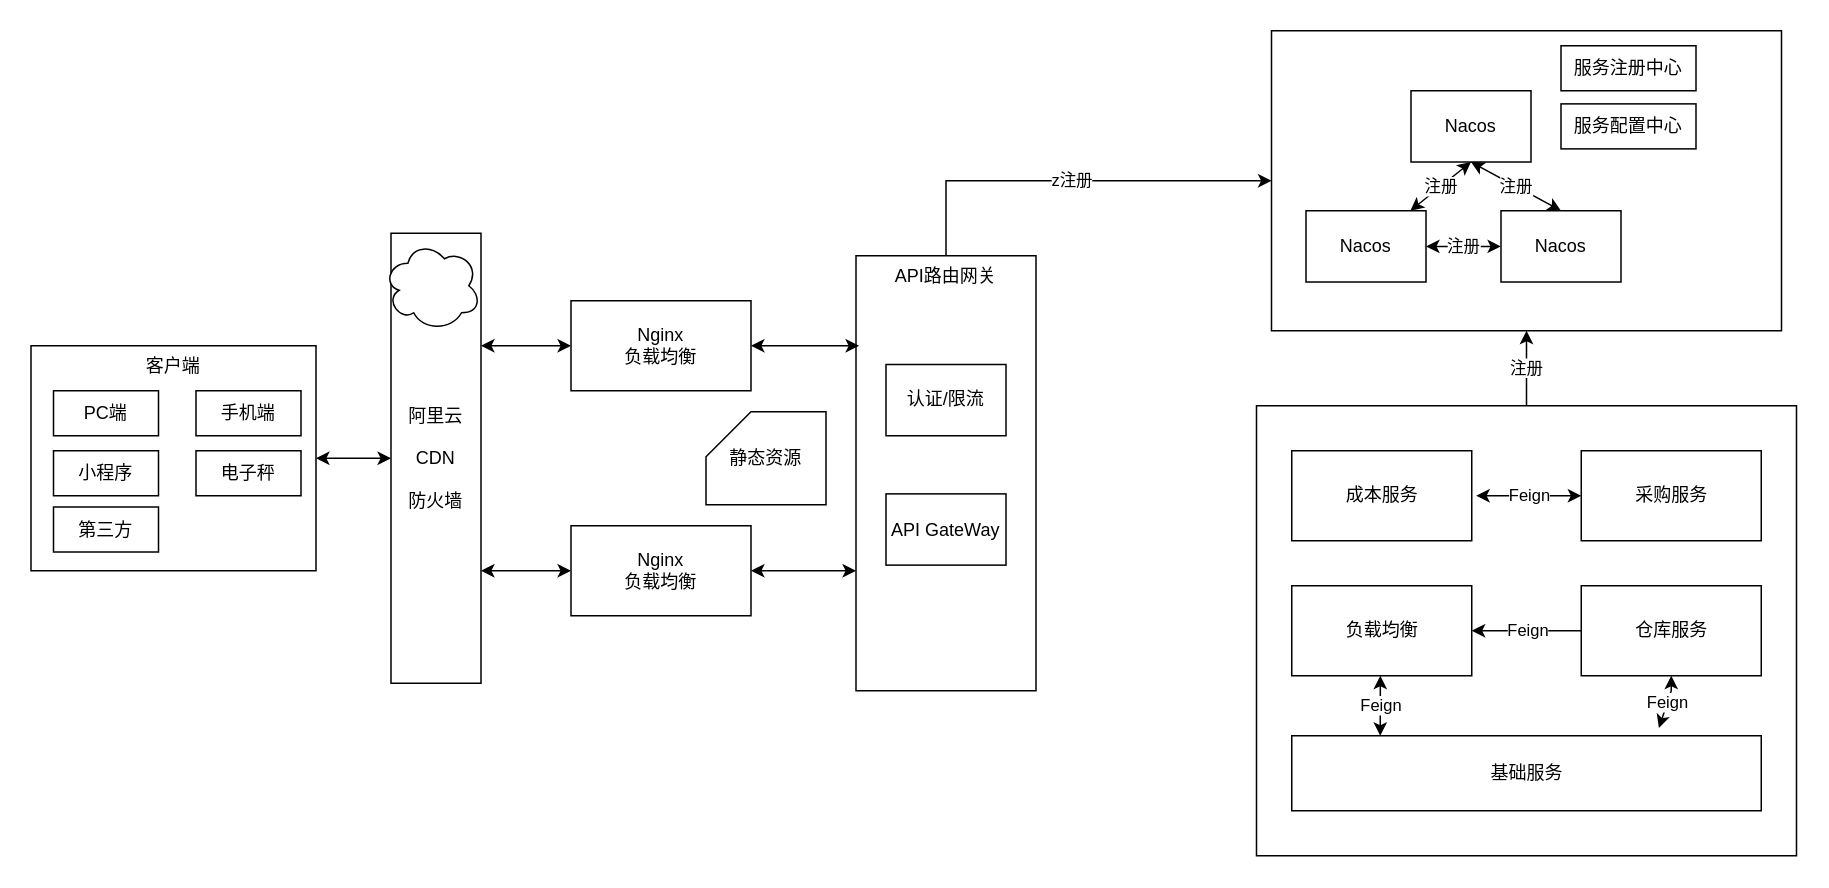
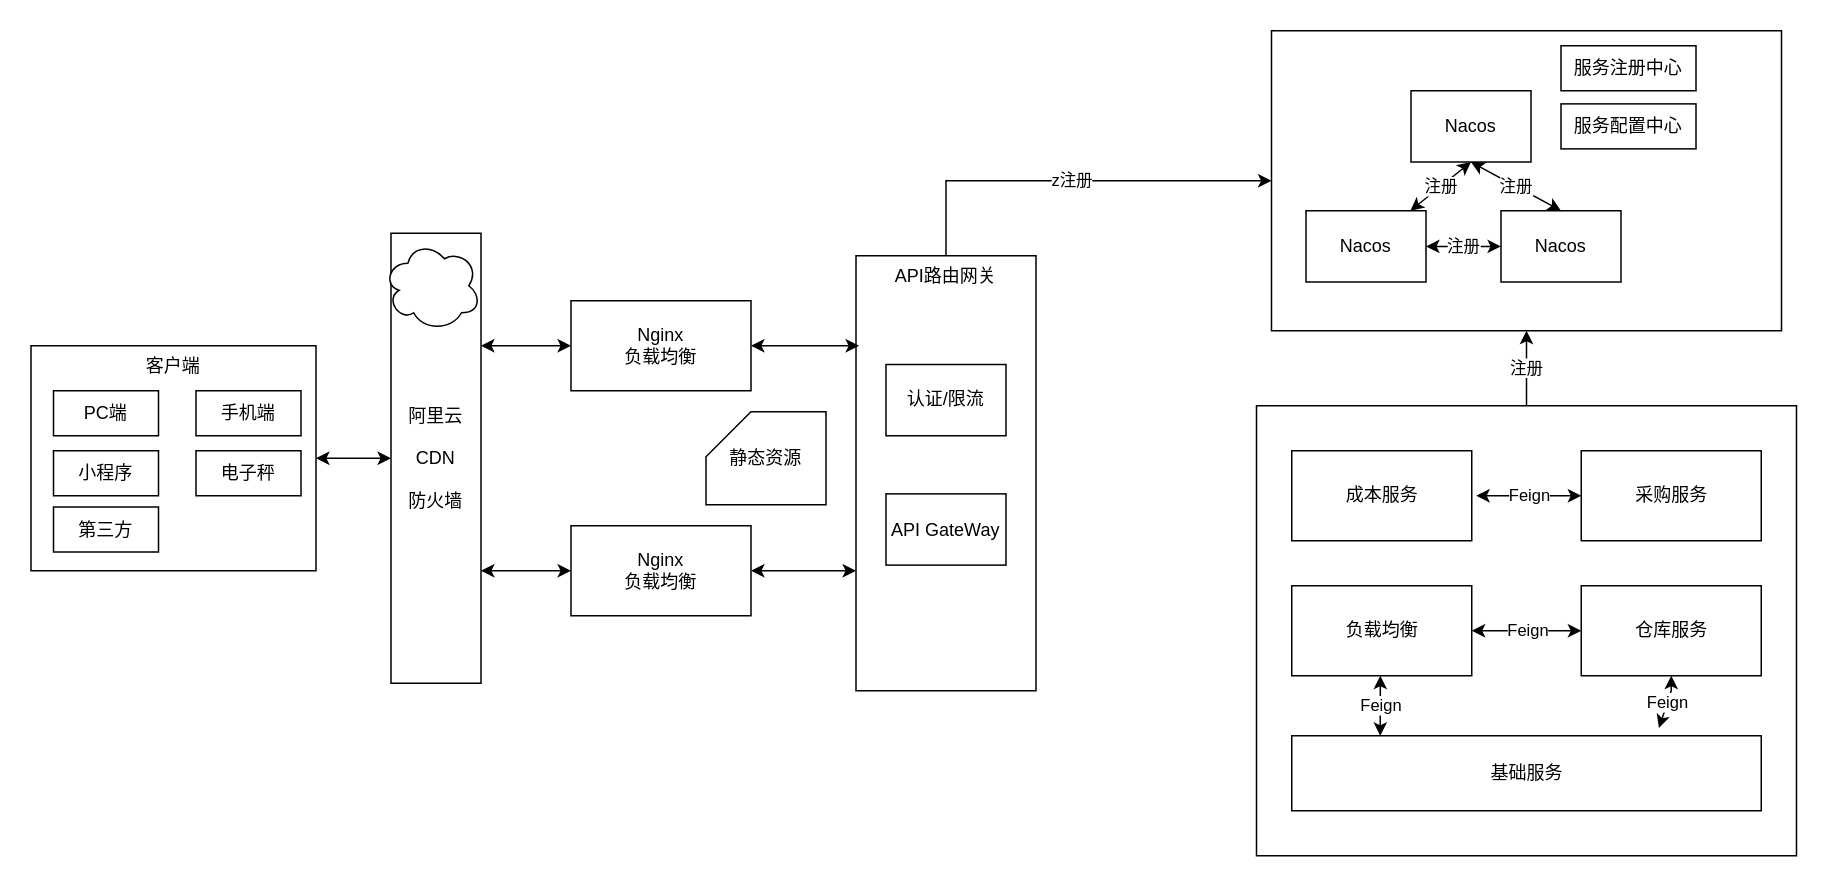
  <mxCell id="0" />
  <mxCell id="1" parent="0" />
  <mxCell id="2" value="" style="rounded=0;whiteSpace=wrap;html=1;" vertex="1" parent="1"><mxGeometry x="837" y="270" width="360" height="300" as="geometry" /></mxCell>
  <mxCell id="3" value="" style="rounded=0;whiteSpace=wrap;html=1;" vertex="1" parent="1"><mxGeometry x="847" y="20" width="340" height="200" as="geometry" /></mxCell>
  <mxCell id="4" value="z注册" style="edgeStyle=orthogonalEdgeStyle;rounded=0;orthogonalLoop=1;jettySize=auto;html=1;entryX=0;entryY=0.5;entryDx=0;entryDy=0;" edge="1" parent="1" source="5" target="3"><mxGeometry relative="1" as="geometry"><Array as="points"><mxPoint x="630" y="120" /></Array></mxGeometry></mxCell>
  <mxCell id="5" value="API路由网关" style="rounded=0;whiteSpace=wrap;html=1;verticalAlign=top;" vertex="1" parent="1"><mxGeometry x="570" y="170" width="120" height="290" as="geometry" /></mxCell>
  <mxCell id="6" value="客户端" style="rounded=0;whiteSpace=wrap;html=1;verticalAlign=top;" parent="1" vertex="1"><mxGeometry x="20" y="230" width="190" height="150" as="geometry" /></mxCell>
  <mxCell id="7" value="手机端" style="rounded=0;whiteSpace=wrap;html=1;" parent="1" vertex="1"><mxGeometry x="130" y="260" width="70" height="30" as="geometry" /></mxCell>
  <mxCell id="8" value="PC端" style="rounded=0;whiteSpace=wrap;html=1;" parent="1" vertex="1"><mxGeometry x="35" y="260" width="70" height="30" as="geometry" /></mxCell>
  <mxCell id="9" value="电子秤" style="rounded=0;whiteSpace=wrap;html=1;" parent="1" vertex="1"><mxGeometry x="130" y="300" width="70" height="30" as="geometry" /></mxCell>
  <mxCell id="10" value="第三方" style="rounded=0;whiteSpace=wrap;html=1;" parent="1" vertex="1"><mxGeometry x="35" y="337.5" width="70" height="30" as="geometry" /></mxCell>
  <mxCell id="11" value="API GateWay" style="rounded=0;whiteSpace=wrap;html=1;" vertex="1" parent="1"><mxGeometry x="590" y="328.75" width="80" height="47.5" as="geometry" /></mxCell>
  <mxCell id="12" value="小程序" style="rounded=0;whiteSpace=wrap;html=1;" vertex="1" parent="1"><mxGeometry x="35" y="300" width="70" height="30" as="geometry" /></mxCell>
  <mxCell id="13" value="阿里云&lt;br&gt;&lt;br&gt;CDN&lt;br&gt;&lt;br&gt;防火墙" style="rounded=0;whiteSpace=wrap;html=1;" vertex="1" parent="1"><mxGeometry x="260" y="155" width="60" height="300" as="geometry" /></mxCell>
  <mxCell id="14" value="Nginx&lt;br&gt;负载均衡" style="rounded=0;whiteSpace=wrap;html=1;" vertex="1" parent="1"><mxGeometry x="380" y="200" width="120" height="60" as="geometry" /></mxCell>
  <mxCell id="15" value="Nginx&lt;br&gt;负载均衡" style="rounded=0;whiteSpace=wrap;html=1;" vertex="1" parent="1"><mxGeometry x="380" y="350" width="120" height="60" as="geometry" /></mxCell>
  <mxCell id="16" value="" style="endArrow=classic;startArrow=classic;html=1;rounded=0;entryX=0;entryY=0.5;entryDx=0;entryDy=0;exitX=1;exitY=0.25;exitDx=0;exitDy=0;" edge="1" parent="1" source="13" target="14"><mxGeometry width="50" height="50" relative="1" as="geometry"><mxPoint x="320" y="270" as="sourcePoint" /><mxPoint x="370" y="220" as="targetPoint" /></mxGeometry></mxCell>
  <mxCell id="17" value="" style="endArrow=classic;startArrow=classic;html=1;rounded=0;exitX=1;exitY=0.5;exitDx=0;exitDy=0;entryX=0;entryY=0.5;entryDx=0;entryDy=0;" edge="1" parent="1" source="6" target="13"><mxGeometry width="50" height="50" relative="1" as="geometry"><mxPoint x="210" y="330" as="sourcePoint" /><mxPoint x="260" y="280" as="targetPoint" /></mxGeometry></mxCell>
  <mxCell id="18" value="" style="endArrow=classic;startArrow=classic;html=1;rounded=0;entryX=0;entryY=0.5;entryDx=0;entryDy=0;exitX=1;exitY=0.75;exitDx=0;exitDy=0;" edge="1" parent="1" source="13" target="15"><mxGeometry width="50" height="50" relative="1" as="geometry"><mxPoint x="320" y="420" as="sourcePoint" /><mxPoint x="370" y="370" as="targetPoint" /></mxGeometry></mxCell>
  <mxCell id="19" value="" style="ellipse;shape=cloud;whiteSpace=wrap;html=1;" vertex="1" parent="1"><mxGeometry x="255" y="160" width="65" height="60" as="geometry" /></mxCell>
  <mxCell id="20" value="静态资源" style="shape=card;whiteSpace=wrap;html=1;" vertex="1" parent="1"><mxGeometry x="470" y="274" width="80" height="62" as="geometry" /></mxCell>
  <mxCell id="21" value="认证/限流" style="rounded=0;whiteSpace=wrap;html=1;" vertex="1" parent="1"><mxGeometry x="590" y="242.5" width="80" height="47.5" as="geometry" /></mxCell>
  <mxCell id="22" value="" style="endArrow=classic;startArrow=classic;html=1;rounded=0;exitX=1;exitY=0.5;exitDx=0;exitDy=0;entryX=0.017;entryY=0.207;entryDx=0;entryDy=0;entryPerimeter=0;" edge="1" parent="1" source="14" target="5"><mxGeometry width="50" height="50" relative="1" as="geometry"><mxPoint x="500" y="280" as="sourcePoint" /><mxPoint x="550" y="230" as="targetPoint" /></mxGeometry></mxCell>
  <mxCell id="23" value="" style="endArrow=classic;startArrow=classic;html=1;rounded=0;exitX=1;exitY=0.5;exitDx=0;exitDy=0;" edge="1" parent="1" source="15"><mxGeometry width="50" height="50" relative="1" as="geometry"><mxPoint x="500" y="430" as="sourcePoint" /><mxPoint x="570" y="380" as="targetPoint" /></mxGeometry></mxCell>
  <mxCell id="24" value="Nacos" style="rounded=0;whiteSpace=wrap;html=1;" vertex="1" parent="1"><mxGeometry x="940" y="60" width="80" height="47.5" as="geometry" /></mxCell>
  <mxCell id="25" value="Nacos" style="rounded=0;whiteSpace=wrap;html=1;" vertex="1" parent="1"><mxGeometry x="870" y="140" width="80" height="47.5" as="geometry" /></mxCell>
  <mxCell id="26" value="Nacos" style="rounded=0;whiteSpace=wrap;html=1;" vertex="1" parent="1"><mxGeometry x="1000" y="140" width="80" height="47.5" as="geometry" /></mxCell>
  <mxCell id="27" value="注册" style="endArrow=classic;startArrow=classic;html=1;rounded=0;entryX=0.5;entryY=1;entryDx=0;entryDy=0;" edge="1" parent="1" source="25" target="24"><mxGeometry width="50" height="50" relative="1" as="geometry"><mxPoint x="960" y="160" as="sourcePoint" /><mxPoint x="1010" y="110" as="targetPoint" /></mxGeometry></mxCell>
  <mxCell id="28" value="注册" style="endArrow=classic;startArrow=classic;html=1;rounded=0;entryX=0.5;entryY=1;entryDx=0;entryDy=0;exitX=0.5;exitY=0;exitDx=0;exitDy=0;" edge="1" parent="1" source="26" target="24"><mxGeometry width="50" height="50" relative="1" as="geometry"><mxPoint x="990" y="160" as="sourcePoint" /><mxPoint x="1040" y="110" as="targetPoint" /></mxGeometry></mxCell>
  <mxCell id="29" value="注册" style="endArrow=classic;startArrow=classic;html=1;rounded=0;exitX=1;exitY=0.5;exitDx=0;exitDy=0;entryX=0;entryY=0.5;entryDx=0;entryDy=0;" edge="1" parent="1" source="25" target="26"><mxGeometry width="50" height="50" relative="1" as="geometry"><mxPoint x="960" y="210" as="sourcePoint" /><mxPoint x="990" y="164" as="targetPoint" /></mxGeometry></mxCell>
  <mxCell id="30" value="服务注册中心" style="rounded=0;whiteSpace=wrap;html=1;" vertex="1" parent="1"><mxGeometry x="1040" y="30" width="90" height="30" as="geometry" /></mxCell>
  <mxCell id="31" value="服务配置中心" style="rounded=0;whiteSpace=wrap;html=1;" vertex="1" parent="1"><mxGeometry x="1040" y="68.75" width="90" height="30" as="geometry" /></mxCell>
  <mxCell id="32" value="成本服务" style="rounded=0;whiteSpace=wrap;html=1;" vertex="1" parent="1"><mxGeometry x="860.5" y="300" width="120" height="60" as="geometry" /></mxCell>
  <mxCell id="33" value="采购服务" style="rounded=0;whiteSpace=wrap;html=1;" vertex="1" parent="1"><mxGeometry x="1053.5" y="300" width="120" height="60" as="geometry" /></mxCell>
  <mxCell id="34" value="仓库服务" style="rounded=0;whiteSpace=wrap;html=1;" vertex="1" parent="1"><mxGeometry x="1053.5" y="390" width="120" height="60" as="geometry" /></mxCell>
  <mxCell id="35" value="负载均衡" style="rounded=0;whiteSpace=wrap;html=1;" vertex="1" parent="1"><mxGeometry x="860.5" y="390" width="120" height="60" as="geometry" /></mxCell>
  <mxCell id="36" value="基础服务" style="rounded=0;whiteSpace=wrap;html=1;" vertex="1" parent="1"><mxGeometry x="860.5" y="490" width="313" height="50" as="geometry" /></mxCell>
  <mxCell id="37" value="Feign" style="endArrow=classic;startArrow=classic;html=1;rounded=0;entryX=0;entryY=0.5;entryDx=0;entryDy=0;" edge="1" parent="1" target="33"><mxGeometry width="50" height="50" relative="1" as="geometry"><mxPoint x="983.5" y="330" as="sourcePoint" /><mxPoint x="1033.5" y="330" as="targetPoint" /></mxGeometry></mxCell>
- <mxCell id="38" value="Feign" style="endArrow=none;startArrow=classic;html=1;rounded=0;entryX=0;entryY=0.5;entryDx=0;entryDy=0;exitX=1;exitY=0.5;exitDx=0;exitDy=0;" edge="1" parent="1" source="35" target="34"><mxGeometry width="50" height="50" relative="1" as="geometry"><mxPoint x="973.5" y="460" as="sourcePoint" /><mxPoint x="1023.5" y="410" as="targetPoint" /></mxGeometry></mxCell>
+ <mxCell id="38" value="Feign" style="endArrow=classic;startArrow=classic;html=1;rounded=0;entryX=0;entryY=0.5;entryDx=0;entryDy=0;exitX=1;exitY=0.5;exitDx=0;exitDy=0;" edge="1" parent="1" source="35" target="34"><mxGeometry width="50" height="50" relative="1" as="geometry"><mxPoint x="973.5" y="460" as="sourcePoint" /><mxPoint x="1023.5" y="410" as="targetPoint" /></mxGeometry></mxCell>
  <mxCell id="39" value="Feign" style="endArrow=classic;startArrow=classic;html=1;rounded=0;entryX=0.492;entryY=1;entryDx=0;entryDy=0;entryPerimeter=0;" edge="1" parent="1" target="35"><mxGeometry width="50" height="50" relative="1" as="geometry"><mxPoint x="919.5" y="490" as="sourcePoint" /><mxPoint x="919.54" y="451.02" as="targetPoint" /></mxGeometry></mxCell>
  <mxCell id="40" value="Feign" style="endArrow=classic;startArrow=classic;html=1;rounded=0;entryX=0.5;entryY=1;entryDx=0;entryDy=0;exitX=0.782;exitY=-0.102;exitDx=0;exitDy=0;exitPerimeter=0;" edge="1" parent="1" source="36" target="34"><mxGeometry width="50" height="50" relative="1" as="geometry"><mxPoint x="1103.5" y="500" as="sourcePoint" /><mxPoint x="1153.5" y="450" as="targetPoint" /><Array as="points"><mxPoint x="1113.5" y="460" /></Array></mxGeometry></mxCell>
  <mxCell id="41" value="注册" style="endArrow=classic;html=1;rounded=0;entryX=0.5;entryY=1;entryDx=0;entryDy=0;exitX=0.5;exitY=0;exitDx=0;exitDy=0;" edge="1" parent="1" source="2" target="3"><mxGeometry width="50" height="50" relative="1" as="geometry"><mxPoint x="1020" y="290" as="sourcePoint" /><mxPoint x="1050" y="250" as="targetPoint" /></mxGeometry></mxCell>
